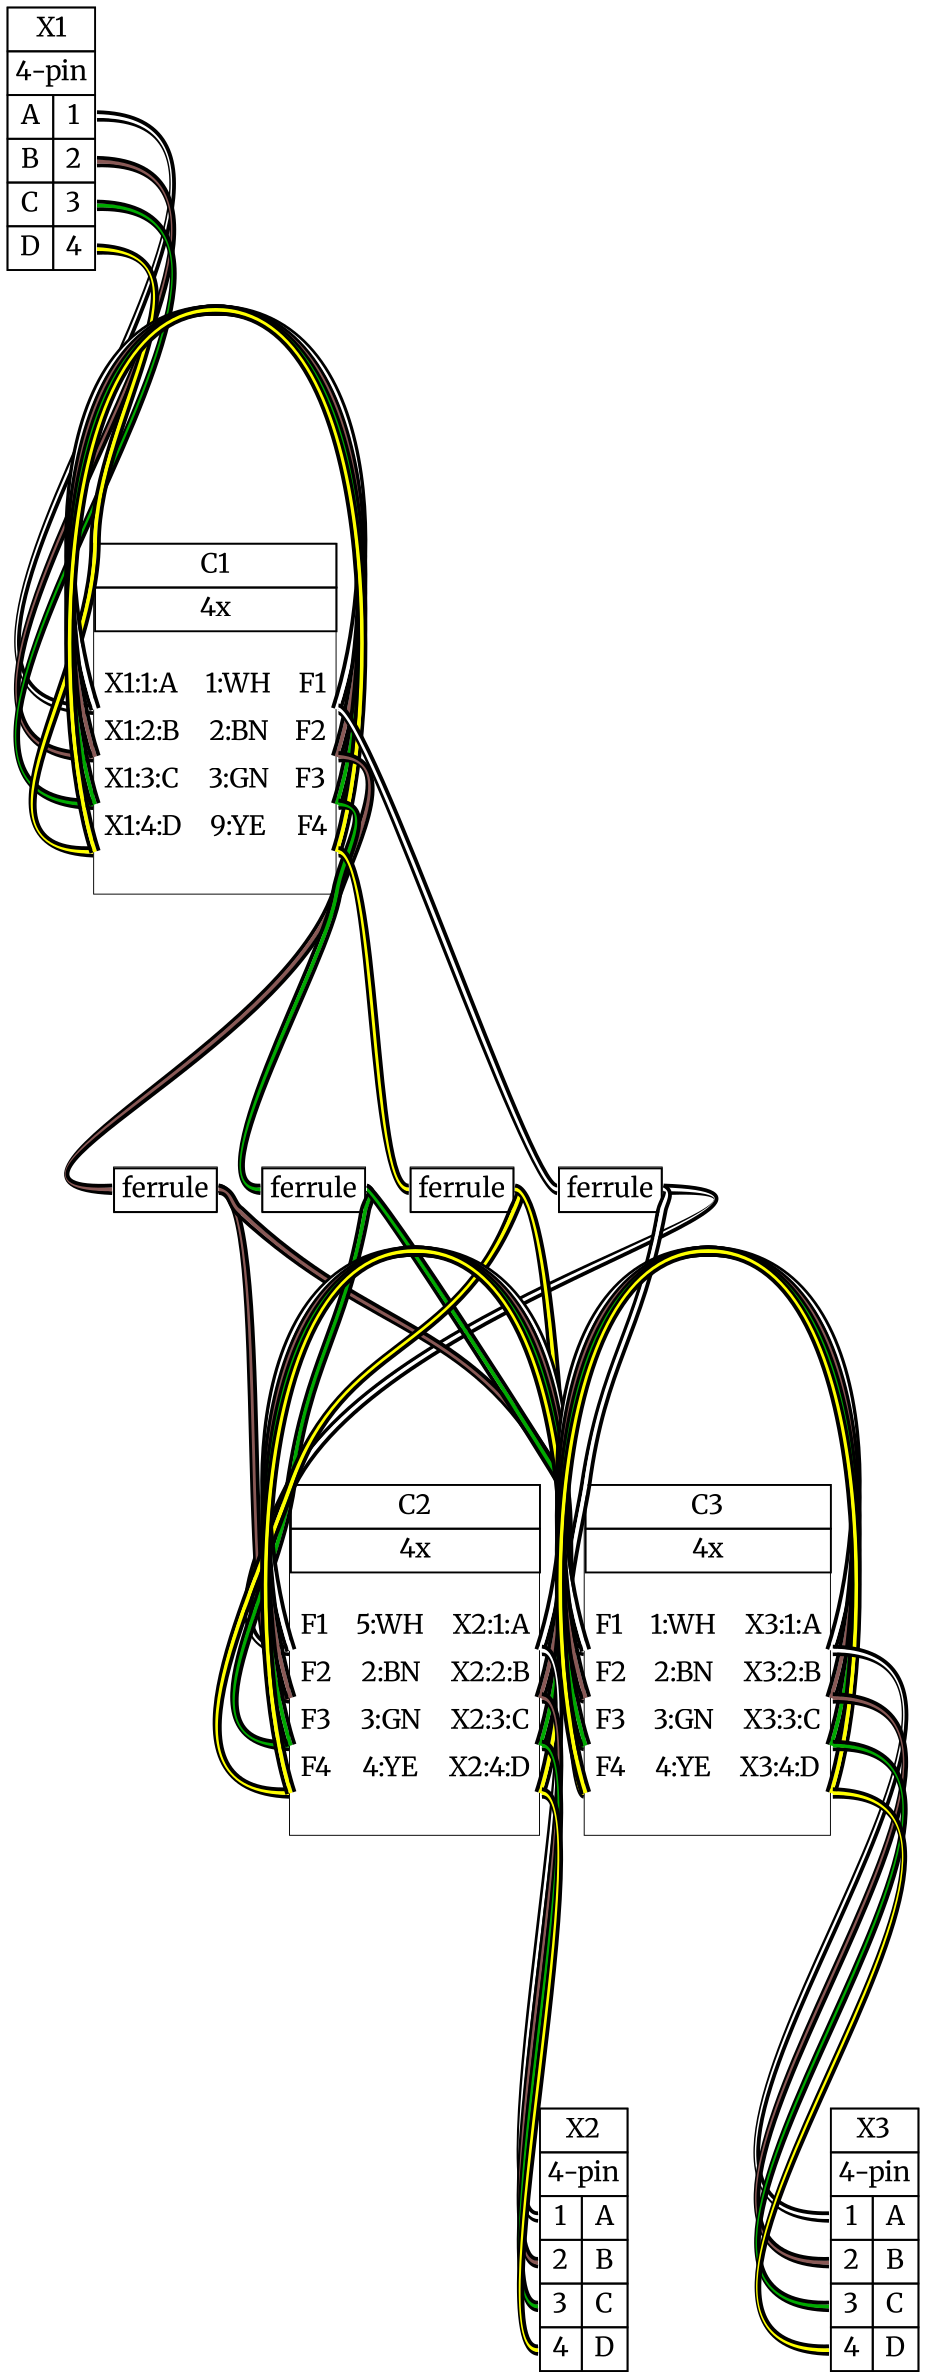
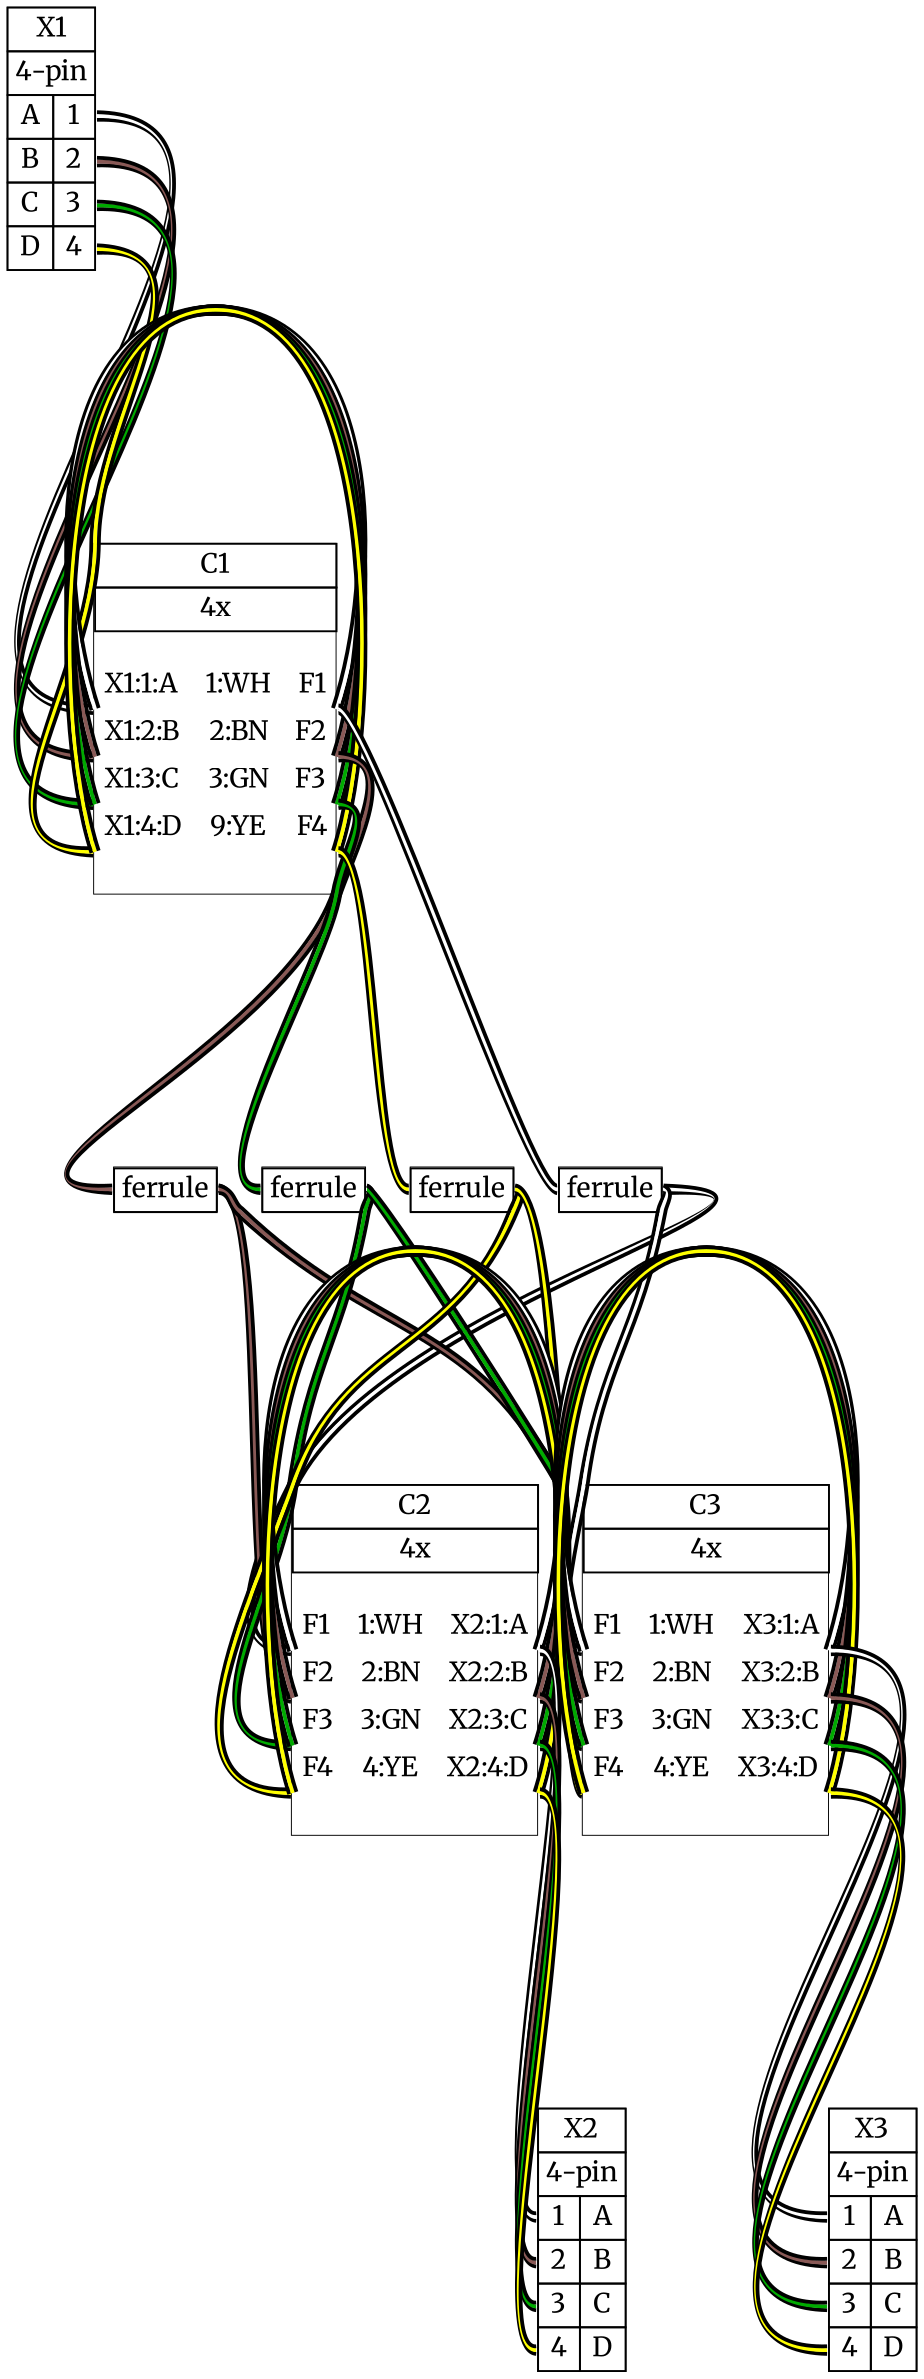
  graph {
    bgcolor="#FFFFFF"
    fontname=Merriweather
    nodesep=0.33
    rankdir=TB
    ranksep=2
    node [fillcolor="#FFFFFF" fontname=Merriweather margin=0 shape=box style=filled]
    edge [color="#000000:#FFFFFF:#000000" fontname=Merriweather headport="w1:w" style=bold tailport=e]
    n1 [height=0 label=< <table border="0" cellspacing="0" cellpadding="0" bgcolor="#FFFFFF">  <tr>   <td>    <table border="0" cellborder="1" cellpadding="3" cellspacing="0">     <tr>      <td>X1</td>     </tr>    </table>   </td>  </tr>  <tr>   <td>    <table border="0" cellborder="1" cellpadding="3" cellspacing="0">     <tr>      <td>4-pin</td>     </tr>    </table>   </td>  </tr>  <tr>   <td>    <table border="0" cellborder="1" cellpadding="3" cellspacing="0">     <tr>      <td>A</td>      <td port="p1r">1</td>     </tr>     <tr>      <td>B</td>      <td port="p2r">2</td>     </tr>     <tr>      <td>C</td>      <td port="p3r">3</td>     </tr>     <tr>      <td>D</td>      <td port="p4r">4</td>     </tr>    </table>   </td>  </tr> </table> > width=0]
    n2 [height=0 label=< <table border="0" cellspacing="0" cellpadding="0" bgcolor="#FFFFFF">  <tr>   <td>    <table border="0" cellborder="1" cellpadding="3" cellspacing="0">     <tr>      <td>C1</td>     </tr>    </table>   </td>  </tr>  <tr>   <td>    <table border="0" cellborder="1" cellpadding="3" cellspacing="0">     <tr>      <td>4x</td>     </tr>    </table>   </td>  </tr>  <tr>   <td>    <table border="0" cellborder="0" cellspacing="0">     <tr>      <td>&nbsp;</td>     </tr>     <tr>      <td align="left"> X1:1:A</td>      <td> </td>      <td>1:WH</td>      <td> </td>      <td align="right">F1 </td>     </tr>     <tr>      <td border="0" cellspacing="0" cellpadding="0" colspan="5" height="6" port="w1"></td>     </tr>     <tr>      <td align="left"> X1:2:B</td>      <td> </td>      <td>2:BN</td>      <td> </td>      <td align="right">F2 </td>     </tr>     <tr>      <td border="0" cellspacing="0" cellpadding="0" colspan="5" height="6" port="w2"></td>     </tr>     <tr>      <td align="left"> X1:3:C</td>      <td> </td>      <td>3:GN</td>      <td> </td>      <td align="right">F3 </td>     </tr>     <tr>      <td border="0" cellspacing="0" cellpadding="0" colspan="5" height="6" port="w3"></td>     </tr>     <tr>      <td align="left"> X1:4:D</td>      <td> </td>      <td>9:YE</td>      <td> </td>      <td align="right">F4 </td>     </tr>     <tr>      <td border="0" cellspacing="0" cellpadding="0" colspan="5" height="6" port="w4"></td>     </tr>     <tr>      <td>&nbsp;</td>     </tr>    </table>   </td>  </tr> </table> > width=0]
    n3 [height=0 label=< <table border="0" cellspacing="0" cellpadding="0" port="p1r" bgcolor="#FFFFFF">  <tr>   <td port="p1l">    <table border="0" cellborder="1" cellpadding="3" cellspacing="0">     <tr>      <td>ferrule</td>     </tr>    </table>   </td>  </tr> </table> > width=0]
    n4 [height=0 label=< <table border="0" cellspacing="0" cellpadding="0" port="p1r" bgcolor="#FFFFFF">  <tr>   <td port="p1l">    <table border="0" cellborder="1" cellpadding="3" cellspacing="0">     <tr>      <td>ferrule</td>     </tr>    </table>   </td>  </tr> </table> > width=0]
    n5 [height=0 label=< <table border="0" cellspacing="0" cellpadding="0" port="p1r" bgcolor="#FFFFFF">  <tr>   <td port="p1l">    <table border="0" cellborder="1" cellpadding="3" cellspacing="0">     <tr>      <td>ferrule</td>     </tr>    </table>   </td>  </tr> </table> > width=0]
    n6 [height=0 label=< <table border="0" cellspacing="0" cellpadding="0" port="p1r" bgcolor="#FFFFFF">  <tr>   <td port="p1l">    <table border="0" cellborder="1" cellpadding="3" cellspacing="0">     <tr>      <td>ferrule</td>     </tr>    </table>   </td>  </tr> </table> > width=0]
-   n7 [height=0 label=< <table border="0" cellspacing="0" cellpadding="0" bgcolor="#FFFFFF">  <tr>   <td>    <table border="0" cellborder="1" cellpadding="3" cellspacing="0">     <tr>      <td>C2</td>     </tr>    </table>   </td>  </tr>  <tr>   <td>    <table border="0" cellborder="1" cellpadding="3" cellspacing="0">     <tr>      <td>4x</td>     </tr>    </table>   </td>  </tr>  <tr>   <td>    <table border="0" cellborder="0" cellspacing="0">     <tr>      <td>&nbsp;</td>     </tr>     <tr>      <td align="left"> F1</td>      <td> </td>      <td>5:WH</td>      <td> </td>      <td align="right">X2:1:A </td>     </tr>     <tr>      <td border="0" cellspacing="0" cellpadding="0" colspan="5" height="6" port="w1"></td>     </tr>     <tr>      <td align="left"> F2</td>      <td> </td>      <td>2:BN</td>      <td> </td>      <td align="right">X2:2:B </td>     </tr>     <tr>      <td border="0" cellspacing="0" cellpadding="0" colspan="5" height="6" port="w2"></td>     </tr>     <tr>      <td align="left"> F3</td>      <td> </td>      <td>3:GN</td>      <td> </td>      <td align="right">X2:3:C </td>     </tr>     <tr>      <td border="0" cellspacing="0" cellpadding="0" colspan="5" height="6" port="w3"></td>     </tr>     <tr>      <td align="left"> F4</td>      <td> </td>      <td>4:YE</td>      <td> </td>      <td align="right">X2:4:D </td>     </tr>     <tr>      <td border="0" cellspacing="0" cellpadding="0" colspan="5" height="6" port="w4"></td>     </tr>     <tr>      <td>&nbsp;</td>     </tr>    </table>   </td>  </tr> </table> > width=0]
+   n7 [height=0 label=< <table border="0" cellspacing="0" cellpadding="0" bgcolor="#FFFFFF">  <tr>   <td>    <table border="0" cellborder="1" cellpadding="3" cellspacing="0">     <tr>      <td>C2</td>     </tr>    </table>   </td>  </tr>  <tr>   <td>    <table border="0" cellborder="1" cellpadding="3" cellspacing="0">     <tr>      <td>4x</td>     </tr>    </table>   </td>  </tr>  <tr>   <td>    <table border="0" cellborder="0" cellspacing="0">     <tr>      <td>&nbsp;</td>     </tr>     <tr>      <td align="left"> F1</td>      <td> </td>      <td>1:WH</td>      <td> </td>      <td align="right">X2:1:A </td>     </tr>     <tr>      <td border="0" cellspacing="0" cellpadding="0" colspan="5" height="6" port="w1"></td>     </tr>     <tr>      <td align="left"> F2</td>      <td> </td>      <td>2:BN</td>      <td> </td>      <td align="right">X2:2:B </td>     </tr>     <tr>      <td border="0" cellspacing="0" cellpadding="0" colspan="5" height="6" port="w2"></td>     </tr>     <tr>      <td align="left"> F3</td>      <td> </td>      <td>3:GN</td>      <td> </td>      <td align="right">X2:3:C </td>     </tr>     <tr>      <td border="0" cellspacing="0" cellpadding="0" colspan="5" height="6" port="w3"></td>     </tr>     <tr>      <td align="left"> F4</td>      <td> </td>      <td>4:YE</td>      <td> </td>      <td align="right">X2:4:D </td>     </tr>     <tr>      <td border="0" cellspacing="0" cellpadding="0" colspan="5" height="6" port="w4"></td>     </tr>     <tr>      <td>&nbsp;</td>     </tr>    </table>   </td>  </tr> </table> > width=0]
    n8 [height=0 label=< <table border="0" cellspacing="0" cellpadding="0" bgcolor="#FFFFFF">  <tr>   <td>    <table border="0" cellborder="1" cellpadding="3" cellspacing="0">     <tr>      <td>C3</td>     </tr>    </table>   </td>  </tr>  <tr>   <td>    <table border="0" cellborder="1" cellpadding="3" cellspacing="0">     <tr>      <td>4x</td>     </tr>    </table>   </td>  </tr>  <tr>   <td>    <table border="0" cellborder="0" cellspacing="0">     <tr>      <td>&nbsp;</td>     </tr>     <tr>      <td align="left"> F1</td>      <td> </td>      <td>1:WH</td>      <td> </td>      <td align="right">X3:1:A </td>     </tr>     <tr>      <td border="0" cellspacing="0" cellpadding="0" colspan="5" height="6" port="w1"></td>     </tr>     <tr>      <td align="left"> F2</td>      <td> </td>      <td>2:BN</td>      <td> </td>      <td align="right">X3:2:B </td>     </tr>     <tr>      <td border="0" cellspacing="0" cellpadding="0" colspan="5" height="6" port="w2"></td>     </tr>     <tr>      <td align="left"> F3</td>      <td> </td>      <td>3:GN</td>      <td> </td>      <td align="right">X3:3:C </td>     </tr>     <tr>      <td border="0" cellspacing="0" cellpadding="0" colspan="5" height="6" port="w3"></td>     </tr>     <tr>      <td align="left"> F4</td>      <td> </td>      <td>4:YE</td>      <td> </td>      <td align="right">X3:4:D </td>     </tr>     <tr>      <td border="0" cellspacing="0" cellpadding="0" colspan="5" height="6" port="w4"></td>     </tr>     <tr>      <td>&nbsp;</td>     </tr>    </table>   </td>  </tr> </table> > width=0]
    n9 [height=0 label=< <table border="0" cellspacing="0" cellpadding="0" bgcolor="#FFFFFF">  <tr>   <td>    <table border="0" cellborder="1" cellpadding="3" cellspacing="0">     <tr>      <td>X2</td>     </tr>    </table>   </td>  </tr>  <tr>   <td>    <table border="0" cellborder="1" cellpadding="3" cellspacing="0">     <tr>      <td>4-pin</td>     </tr>    </table>   </td>  </tr>  <tr>   <td>    <table border="0" cellborder="1" cellpadding="3" cellspacing="0">     <tr>      <td port="p1l">1</td>      <td>A</td>     </tr>     <tr>      <td port="p2l">2</td>      <td>B</td>     </tr>     <tr>      <td port="p3l">3</td>      <td>C</td>     </tr>     <tr>      <td port="p4l">4</td>      <td>D</td>     </tr>    </table>   </td>  </tr> </table> > width=0]
    n10 [height=0 label=< <table border="0" cellspacing="0" cellpadding="0" bgcolor="#FFFFFF">  <tr>   <td>    <table border="0" cellborder="1" cellpadding="3" cellspacing="0">     <tr>      <td>X3</td>     </tr>    </table>   </td>  </tr>  <tr>   <td>    <table border="0" cellborder="1" cellpadding="3" cellspacing="0">     <tr>      <td>4-pin</td>     </tr>    </table>   </td>  </tr>  <tr>   <td>    <table border="0" cellborder="1" cellpadding="3" cellspacing="0">     <tr>      <td port="p1l">1</td>      <td>A</td>     </tr>     <tr>      <td port="p2l">2</td>      <td>B</td>     </tr>     <tr>      <td port="p3l">3</td>      <td>C</td>     </tr>     <tr>      <td port="p4l">4</td>      <td>D</td>     </tr>    </table>   </td>  </tr> </table> > width=0]
    n1 -- n2 [tailport="p1r:e"]
    n1 -- n2 [color="#000000:#895956:#000000" headport="w2:w" tailport="p2r:e"]
    n1 -- n2 [color="#000000:#00AA00:#000000" headport="w3:w" tailport="p3r:e"]
    n1 -- n2 [color="#000000:#FFFF00:#000000" headport="w4:w" tailport="p4r:e"]
    n2 -- n2 [straight=straight tailport="w1:e"]
    n2 -- n2 [color="#000000:#895956:#000000" headport="w2:w" straight=straight tailport="w2:e"]
    n2 -- n2 [color="#000000:#00AA00:#000000" headport="w3:w" straight=straight tailport="w3:e"]
    n2 -- n2 [color="#000000:#FFFF00:#000000" headport="w4:w" straight=straight tailport="w4:e"]
    n2 -- n3 [headport=w tailport="w1:e"]
    n2 -- n4 [color="#000000:#895956:#000000" headport=w tailport="w2:e"]
    n2 -- n5 [color="#000000:#00AA00:#000000" headport=w tailport="w3:e"]
    n2 -- n6 [color="#000000:#FFFF00:#000000" headport=w tailport="w4:e"]
    n3 -- n7
    n3 -- n8
    n4 -- n7 [color="#000000:#895956:#000000" headport="w2:w"]
    n4 -- n8 [color="#000000:#895956:#000000" headport="w2:w"]
    n5 -- n7 [color="#000000:#00AA00:#000000" headport="w3:w"]
    n5 -- n8 [color="#000000:#00AA00:#000000" headport="w3:w"]
    n6 -- n7 [color="#000000:#FFFF00:#000000" headport="w4:w"]
    n6 -- n8 [color="#000000:#FFFF00:#000000" headport="w4:w"]
    n7 -- n7 [straight=straight tailport="w1:e"]
    n7 -- n7 [color="#000000:#895956:#000000" headport="w2:w" straight=straight tailport="w2:e"]
    n7 -- n7 [color="#000000:#00AA00:#000000" headport="w3:w" straight=straight tailport="w3:e"]
    n7 -- n7 [color="#000000:#FFFF00:#000000" headport="w4:w" straight=straight tailport="w4:e"]
    n7 -- n9 [headport="p1l:w" tailport="w1:e"]
    n7 -- n9 [color="#000000:#895956:#000000" headport="p2l:w" tailport="w2:e"]
    n7 -- n9 [color="#000000:#00AA00:#000000" headport="p3l:w" tailport="w3:e"]
    n7 -- n9 [color="#000000:#FFFF00:#000000" headport="p4l:w" tailport="w4:e"]
    n8 -- n8 [straight=straight tailport="w1:e"]
    n8 -- n8 [color="#000000:#895956:#000000" headport="w2:w" straight=straight tailport="w2:e"]
    n8 -- n8 [color="#000000:#00AA00:#000000" headport="w3:w" straight=straight tailport="w3:e"]
    n8 -- n8 [color="#000000:#FFFF00:#000000" headport="w4:w" straight=straight tailport="w4:e"]
    n8 -- n10 [headport="p1l:w" tailport="w1:e"]
    n8 -- n10 [color="#000000:#895956:#000000" headport="p2l:w" tailport="w2:e"]
    n8 -- n10 [color="#000000:#00AA00:#000000" headport="p3l:w" tailport="w3:e"]
    n8 -- n10 [color="#000000:#FFFF00:#000000" headport="p4l:w" tailport="w4:e"]
  }
